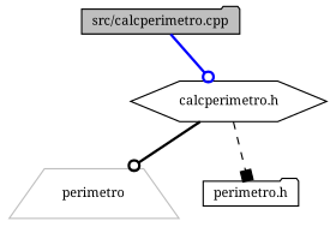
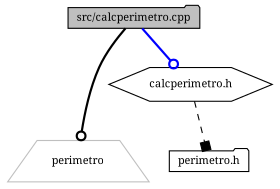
  digraph {
    fontname="Noto Serif"
    node [color=black fillcolor=white fontname="Noto Serif" fontsize=10 shape=folder style=filled]
    edge [arrowhead=odot color=black fontname="Noto Serif" fontsize=10 labelfontname=Helvetica labelfontsize=10 style=bold]
    n1 [fillcolor=grey75 fontcolor=black height=0.2 label="src/calcperimetro.cpp" width=0.4]
    n2 [color=grey75 height=0.2 label=perimetro shape=trapezium width=0.4]
    n3 [height=0.2 label="calcperimetro.h" shape=hexagon width=0.4]
    n4 [height=0.2 label="perimetro.h" width=0.4]
-   n3 -> n2
+   n1 -> n2
    n1 -> n3 [color=blue]
    n3 -> n4 [arrowhead=box style=dashed]
  }
